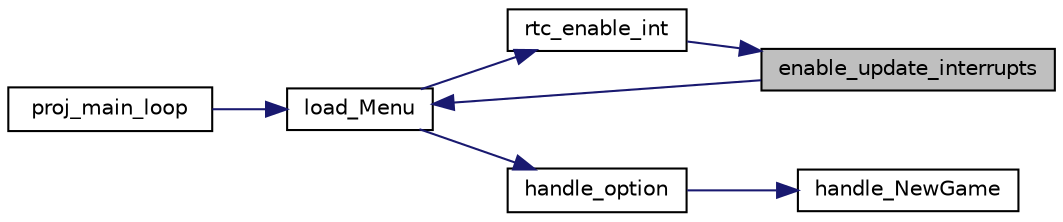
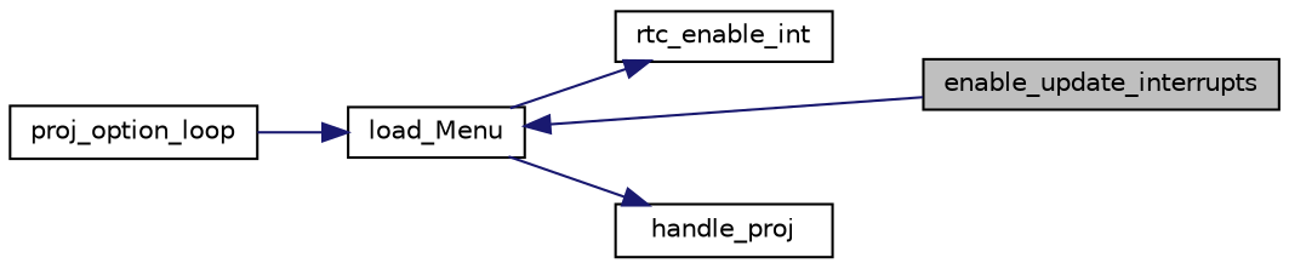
  digraph {
    rankdir=RL
    node [color=black fillcolor=white fontname=Helvetica fontsize=10 shape=record style=filled]
    edge [color=midnightblue dir=back fontname=Helvetica fontsize=10 labelfontname=Helvetica labelfontsize=10 style=solid]
    n1 [fillcolor=grey75 fontcolor=black height=0.2 label=enable_update_interrupts width=0.4]
    n2 [height=0.2 label=rtc_enable_int width=0.4]
    n3 [height=0.2 label=load_Menu width=0.4]
-   n4 [height=0.2 label=proj_main_loop width=0.4]
-   n5 [height=0.2 label=handle_NewGame width=0.4]
-   n6 [height=0.2 label=handle_option width=0.4]
-   n1 -> n2
+   n4 [height=0.2 label=proj_option_loop width=0.4]
+   n6 [height=0.2 label=handle_proj width=0.4]
    n2 -> n3
    n3 -> n1
    n3 -> n4
-   n5 -> n6
    n6 -> n3
  }
